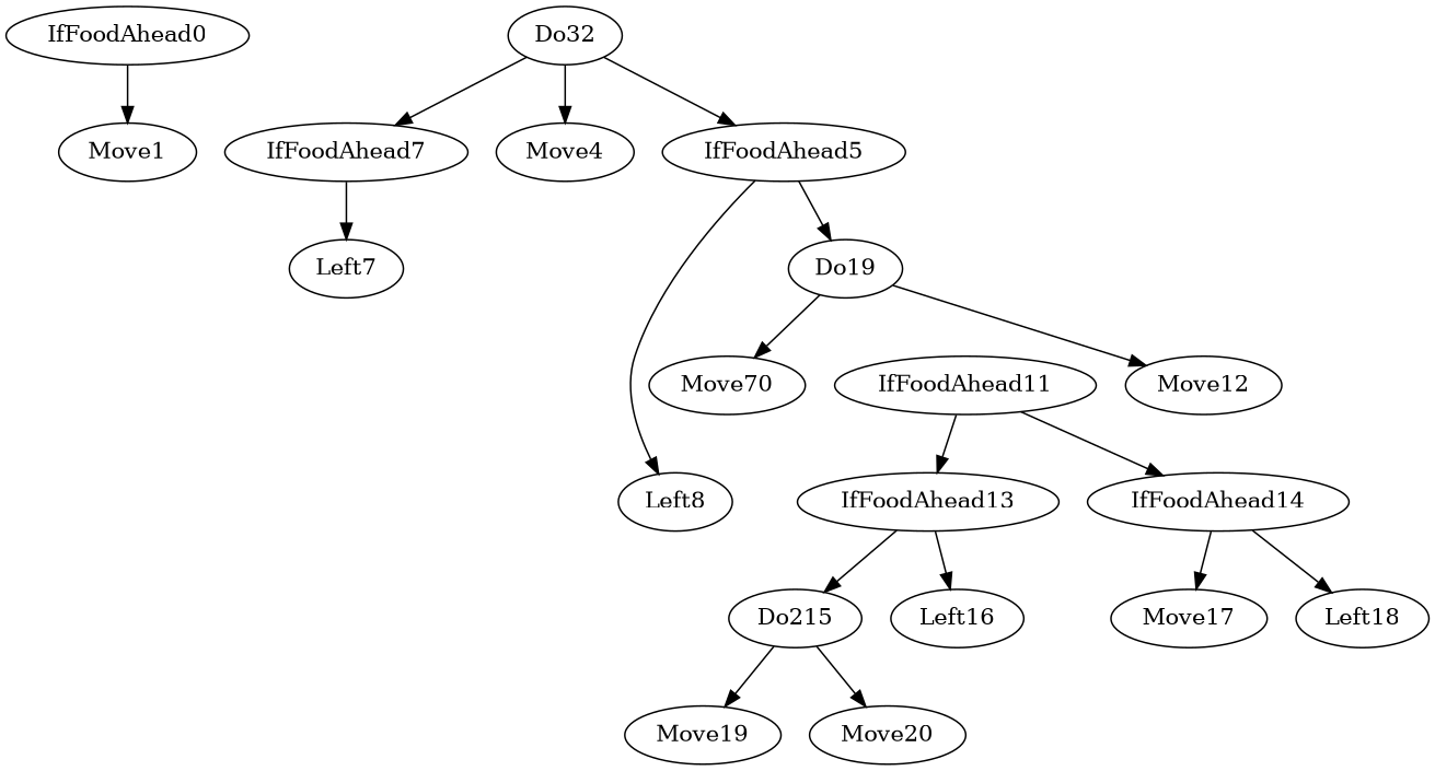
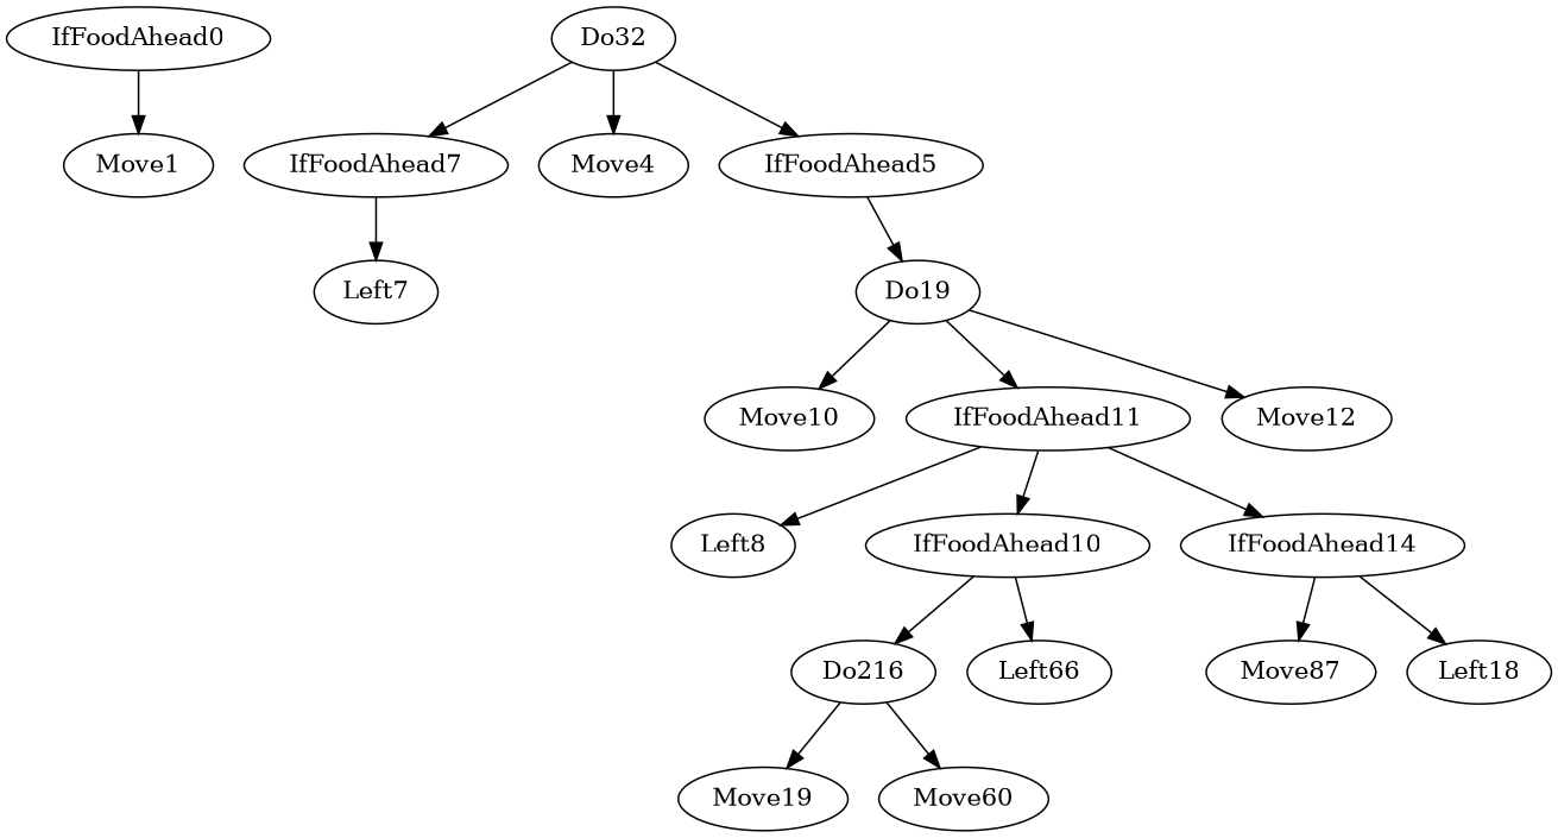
  digraph {
    IfFoodAhead0
    Move1
    n3 [label=IfFoodAhead7]
    Do32
    Move4
    IfFoodAhead5
    n7 [label=Left7]
    Left8
    n9 [label=Do19]
-   Move10 [label=Move70]
+   Move10
    IfFoodAhead11
    Move12
-   IfFoodAhead13
+   IfFoodAhead13 [label=IfFoodAhead10]
    IfFoodAhead14
-   Do215
-   Left16
-   Move17
+   Do215 [label=Do216]
+   Left16 [label=Left66]
+   Move17 [label=Move87]
    Left18
    Move19
-   Move20
+   Move20 [label=Move60]
    IfFoodAhead0 -> Move1
    n3 -> n7
    Do32 -> n3
    Do32 -> Move4
    Do32 -> IfFoodAhead5
-   IfFoodAhead5 -> Left8
+   IfFoodAhead11 -> Left8
    IfFoodAhead5 -> n9
    n9 -> Move10
+   n9 -> IfFoodAhead11
    n9 -> Move12
    IfFoodAhead11 -> IfFoodAhead13
    IfFoodAhead11 -> IfFoodAhead14
    IfFoodAhead13 -> Do215
    IfFoodAhead13 -> Left16
    IfFoodAhead14 -> Move17
    IfFoodAhead14 -> Left18
    Do215 -> Move19
    Do215 -> Move20
  }
